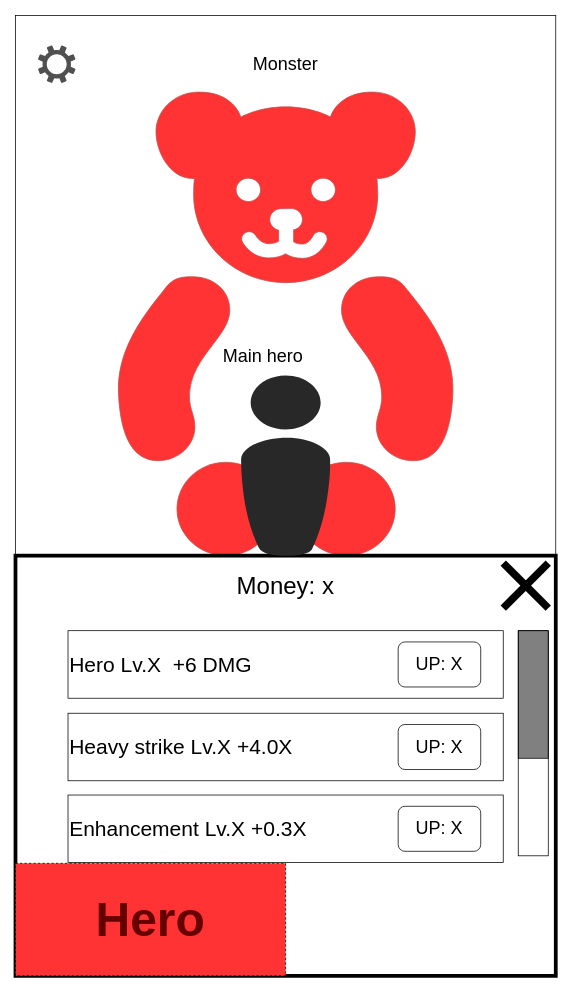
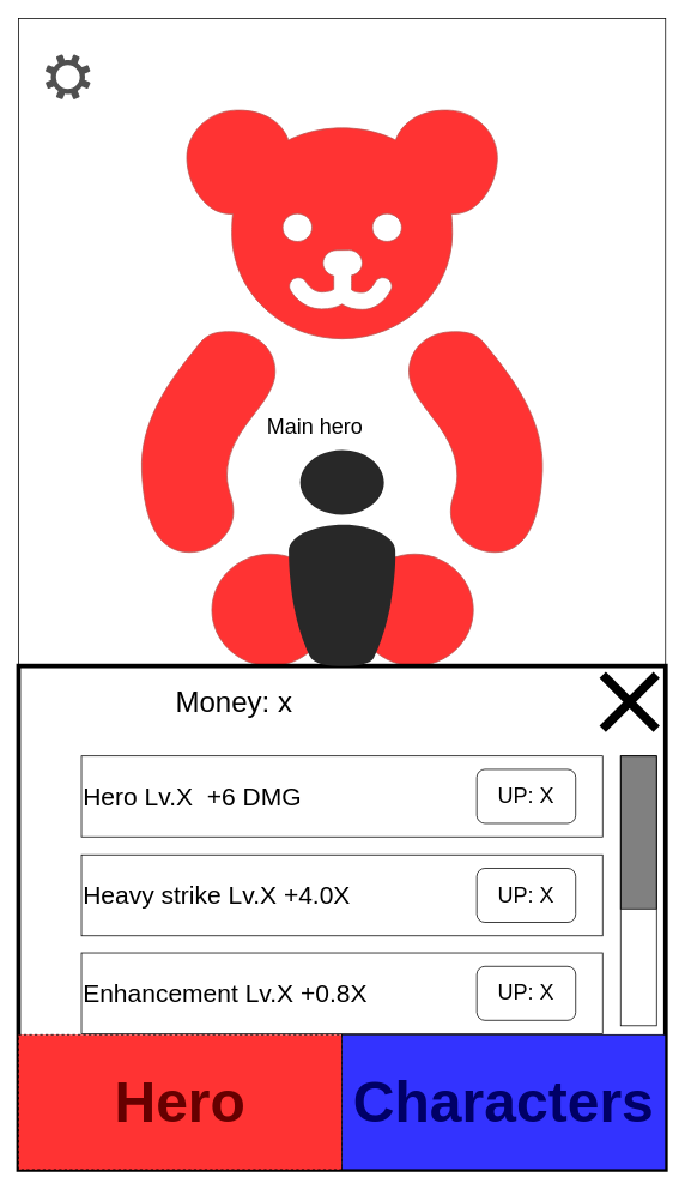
  <mxCell id="0" />
  <mxCell id="1" parent="0" />
  <mxCell id="2" value="" style="rounded=0;whiteSpace=wrap;html=1;" vertex="1" parent="1"><mxGeometry x="20" y="20" width="720" height="1280" as="geometry" /></mxCell>
  <mxCell id="3" value="" style="shape=mxgraph.signs.animals.teddy_bear;html=1;pointerEvents=1;fillColor=#FF3333;strokeColor=#b85450;verticalLabelPosition=bottom;verticalAlign=top;align=center;" vertex="1" parent="1"><mxGeometry x="155" y="120" width="450" height="620" as="geometry" /></mxCell>
  <mxCell id="4" value="" style="rounded=0;whiteSpace=wrap;html=1;strokeWidth=5;" vertex="1" parent="1"><mxGeometry x="20" y="740" width="720" height="560" as="geometry" /></mxCell>
  <mxCell id="5" value="Hero" style="rounded=0;whiteSpace=wrap;html=1;fontSize=64;fontColor=#660000;fillColor=#FF3333;fontStyle=1;dashed=1;" vertex="1" parent="1"><mxGeometry x="20" y="1150" width="360" height="150" as="geometry" /></mxCell>
+ <mxCell id="6" value="Characters" style="rounded=0;whiteSpace=wrap;html=1;fontSize=64;fontColor=#000066;fillColor=#3333FF;fontStyle=1" vertex="1" parent="1"><mxGeometry x="380" y="1150" width="360" height="150" as="geometry" /></mxCell>
  <mxCell id="7" value="" style="verticalLabelPosition=bottom;sketch=0;html=1;fillColor=#282828;strokeColor=none;verticalAlign=top;pointerEvents=1;align=center;shape=mxgraph.cisco_safe.people_places_things_icons.icon8;" vertex="1" parent="1"><mxGeometry x="320" y="500" width="120" height="240" as="geometry" /></mxCell>
  <mxCell id="8" value="Main hero" style="text;html=1;strokeColor=none;fillColor=none;align=center;verticalAlign=middle;whiteSpace=wrap;rounded=0;fontSize=24;" vertex="1" parent="1"><mxGeometry x="285" y="460" width="130" height="30" as="geometry" /></mxCell>
- <mxCell id="9" value="Monster" style="text;html=1;strokeColor=none;fillColor=none;align=center;verticalAlign=middle;whiteSpace=wrap;rounded=0;fontSize=24;" vertex="1" parent="1"><mxGeometry x="315" y="70" width="130" height="30" as="geometry" /></mxCell>
  <mxCell id="10" value="" style="sketch=0;pointerEvents=1;shadow=0;dashed=0;html=1;strokeColor=none;labelPosition=center;verticalLabelPosition=bottom;verticalAlign=top;align=center;fillColor=#505050;shape=mxgraph.mscae.enterprise.settings" vertex="1" parent="1"><mxGeometry x="50" y="60" width="50" height="50" as="geometry" /></mxCell>
  <mxCell id="11" value="" style="shape=mxgraph.sysml.x;strokeWidth=10;" vertex="1" parent="1"><mxGeometry x="670" y="750" width="60" height="60" as="geometry" /></mxCell>
  <mxCell id="12" value="Hero Lv.X&lt;span style=&quot;white-space: pre; font-size: 28px;&quot;&gt; &lt;/span&gt;&lt;span style=&quot;white-space: pre; font-size: 28px;&quot;&gt; &lt;/span&gt;+6 DMG&lt;span style=&quot;white-space: pre; font-size: 28px;&quot;&gt; &lt;/span&gt;" style="rounded=0;whiteSpace=wrap;html=1;fontSize=28;align=left;" vertex="1" parent="1"><mxGeometry x="90" y="840" width="580" height="90" as="geometry" /></mxCell>
  <mxCell id="13" value="UP: X" style="rounded=1;whiteSpace=wrap;html=1;fontSize=24;" vertex="1" parent="1"><mxGeometry x="530" y="855" width="110" height="60" as="geometry" /></mxCell>
- <mxCell id="14" value="Money: x" style="rounded=0;whiteSpace=wrap;html=1;fontSize=32;strokeColor=none;" vertex="1" parent="1"><mxGeometry x="255" y="750" width="250" height="60" as="geometry" /></mxCell>
+ <mxCell id="14" value="Money: x" style="rounded=0;whiteSpace=wrap;html=1;fontSize=32;strokeColor=none;" vertex="1" parent="1"><mxGeometry x="135" y="750" width="250" height="60" as="geometry" /></mxCell>
  <mxCell id="15" value="Heavy strike Lv.X&lt;span style=&quot;white-space: pre; font-size: 28px;&quot;&gt; &lt;/span&gt;+4.0X&lt;span style=&quot;white-space: pre; font-size: 28px;&quot;&gt; &lt;/span&gt;" style="rounded=0;whiteSpace=wrap;html=1;fontSize=28;align=left;" vertex="1" parent="1"><mxGeometry x="90" y="950" width="580" height="90" as="geometry" /></mxCell>
  <mxCell id="16" value="UP: X" style="rounded=1;whiteSpace=wrap;html=1;fontSize=24;" vertex="1" parent="1"><mxGeometry x="530" y="965" width="110" height="60" as="geometry" /></mxCell>
  <mxCell id="17" value="" style="rounded=0;whiteSpace=wrap;html=1;fillColor=#808080;" vertex="1" parent="1"><mxGeometry x="690" y="840" width="40" height="170" as="geometry" /></mxCell>
  <mxCell id="18" value="" style="rounded=0;whiteSpace=wrap;html=1;fillColor=none;" vertex="1" parent="1"><mxGeometry x="690" y="840" width="40" height="300" as="geometry" /></mxCell>
- <mxCell id="19" value="Enhancement&amp;nbsp;Lv.X&lt;span style=&quot;white-space: pre;&quot;&gt; &lt;/span&gt;+0.3X" style="rounded=0;whiteSpace=wrap;html=1;fontSize=28;align=left;" vertex="1" parent="1"><mxGeometry x="90" y="1059" width="580" height="90" as="geometry" /></mxCell>
+ <mxCell id="19" value="Enhancement&amp;nbsp;Lv.X&lt;span style=&quot;white-space: pre;&quot;&gt; &lt;/span&gt;+0.8X" style="rounded=0;whiteSpace=wrap;html=1;fontSize=28;align=left;" vertex="1" parent="1"><mxGeometry x="90" y="1059" width="580" height="90" as="geometry" /></mxCell>
  <mxCell id="20" value="UP: X" style="rounded=1;whiteSpace=wrap;html=1;fontSize=24;" vertex="1" parent="1"><mxGeometry x="530" y="1074" width="110" height="60" as="geometry" /></mxCell>
